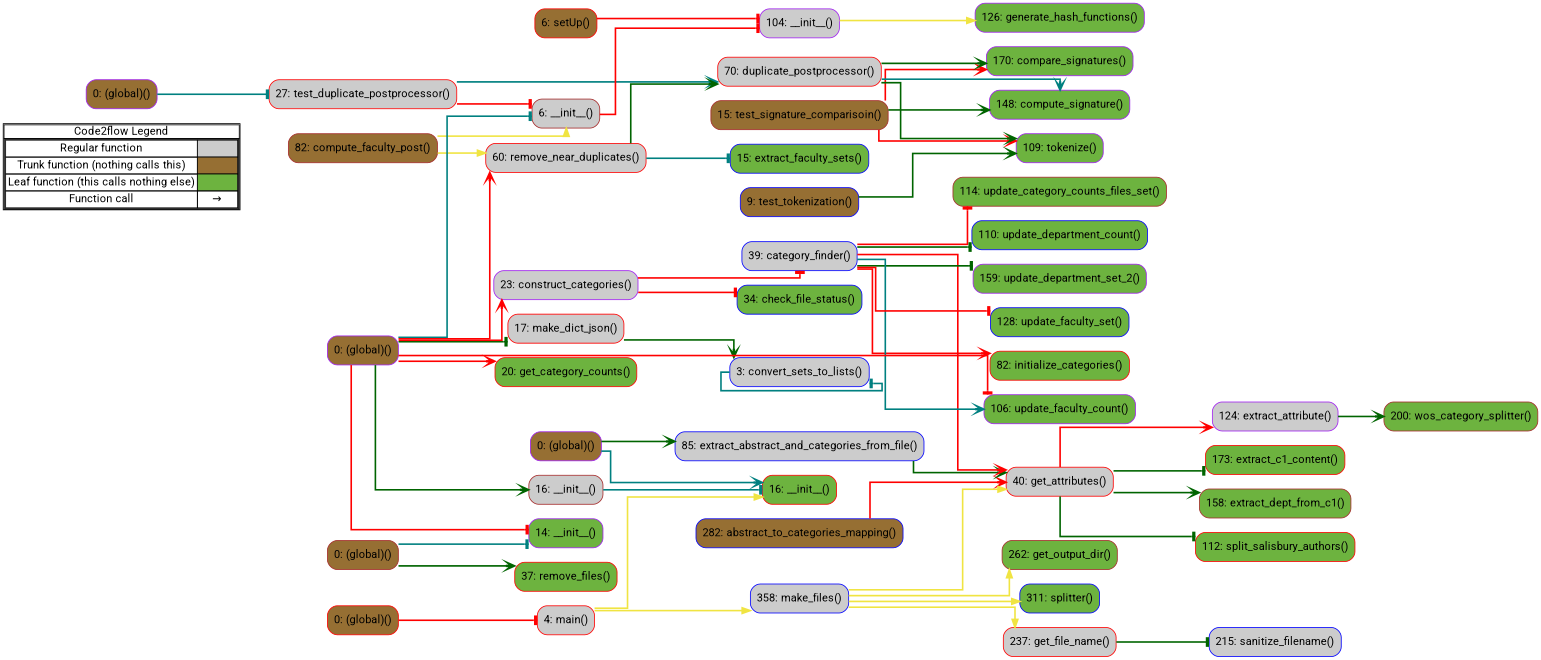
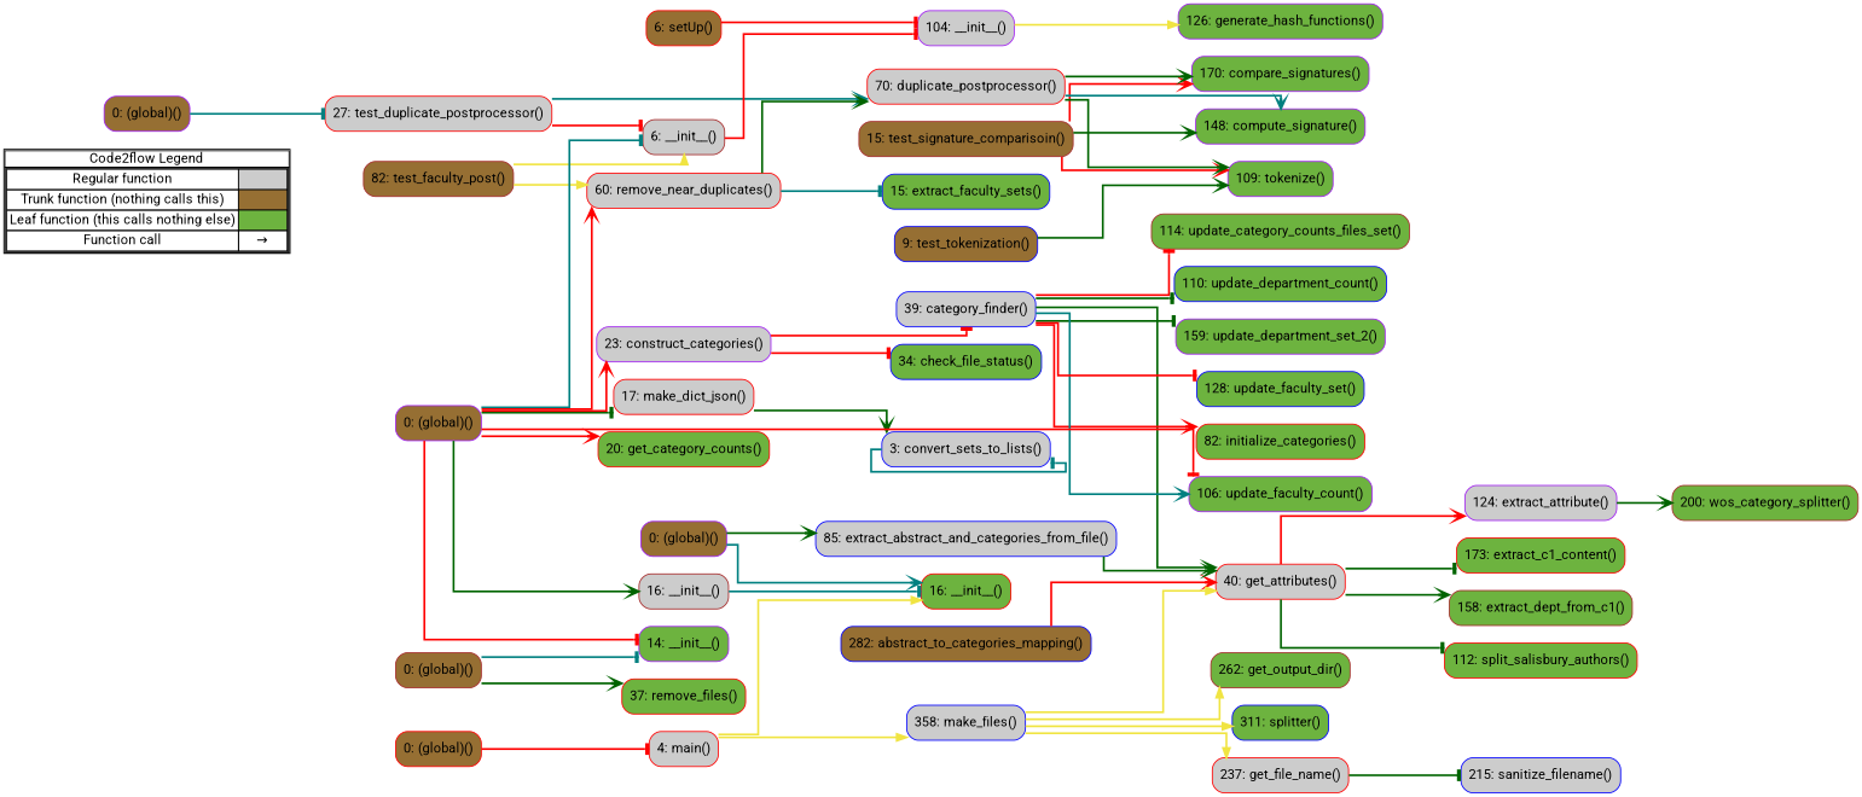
  digraph {
    concentrate=true
    fontname=Roboto
    rankdir=LR
    splines=ortho
    node [fontname=Roboto shape=rect color=red fillcolor="#6db33f" style="rounded,filled"]
    edge [arrowhead=vee color=red fontname=Roboto penwidth=2]
    n1 [label=<         <table cellspacing="0" cellpadding="0" border="1"><tr><td>Code2flow Legend</td></tr><tr><td>         <table cellspacing="0">         <tr><td>Regular function</td><td width="50px" bgcolor='#cccccc'></td></tr>         <tr><td>Trunk function (nothing calls this)</td><td bgcolor='#966F33'></td></tr>         <tr><td>Leaf function (this calls nothing else)</td><td bgcolor='#6db33f'></td></tr>         <tr><td>Function call</td><td><font color='black'>&#8594;</font></td></tr>         </table></td></tr></table>         > margin=0 shape=none color="" fillcolor="" style=""]
    n2 [fillcolor="#966F33" label="6: setUp()"]
    n3 [color=brown fillcolor="#966F33" label="15: test_signature_comparisoin()"]
    n4 [color=blue fillcolor="#966F33" label="9: test_tokenization()"]
    n5 [color=purple fillcolor="#966F33" label="0: (global)()"]
    n6 [fillcolor="#cccccc" label="27: test_duplicate_postprocessor()"]
-   n7 [color=brown fillcolor="#966F33" label="82: compute_faculty_post()"]
+   n7 [color=brown fillcolor="#966F33" label="82: test_faculty_post()"]
    n8 [color=brown fillcolor="#cccccc" label="6: __init__()"]
    n9 [fillcolor="#cccccc" label="70: duplicate_postprocessor()"]
    n10 [color=blue label="15: extract_faculty_sets()"]
    n11 [fillcolor="#cccccc" label="60: remove_near_duplicates()"]
    n12 [color=purple fillcolor="#cccccc" label="104: __init__()"]
    n13 [color=purple label="170: compare_signatures()"]
    n14 [color=purple label="148: compute_signature()"]
    n15 [color=purple label="126: generate_hash_functions()"]
    n16 [color=purple label="109: tokenize()"]
    n17 [color=purple label="14: __init__()"]
    n18 [fillcolor="#cccccc" label="17: make_dict_json()"]
    n19 [label="37: remove_files()"]
    n20 [color=brown fillcolor="#966F33" label="0: (global)()"]
    n21 [color=blue fillcolor="#cccccc" label="3: convert_sets_to_lists()"]
    n22 [fillcolor="#966F33" label="0: (global)()"]
    n23 [fillcolor="#cccccc" label="4: main()"]
    n24 [label="16: __init__()"]
    n25 [color=blue fillcolor="#966F33" label="282: abstract_to_categories_mapping()"]
    n26 [color=blue fillcolor="#cccccc" label="85: extract_abstract_and_categories_from_file()"]
    n27 [color=purple fillcolor="#cccccc" label="124: extract_attribute()"]
    n28 [label="173: extract_c1_content()"]
    n29 [color=brown label="158: extract_dept_from_c1()"]
    n30 [fillcolor="#cccccc" label="40: get_attributes()"]
    n31 [fillcolor="#cccccc" label="237: get_file_name()"]
    n32 [color=brown label="262: get_output_dir()"]
    n33 [color=blue fillcolor="#cccccc" label="358: make_files()"]
    n34 [color=blue fillcolor="#cccccc" label="215: sanitize_filename()"]
    n35 [label="112: split_salisbury_authors()"]
    n36 [color=blue label="311: splitter()"]
    n37 [color=brown label="200: wos_category_splitter()"]
    n38 [color=purple fillcolor="#966F33" label="0: (global)()"]
    n39 [color=brown fillcolor="#cccccc" label="16: __init__()"]
    n40 [color=blue fillcolor="#cccccc" label="39: category_finder()"]
    n41 [color=blue label="34: check_file_status()"]
    n42 [color=purple fillcolor="#cccccc" label="23: construct_categories()"]
    n43 [label="20: get_category_counts()"]
    n44 [label="82: initialize_categories()"]
    n45 [color=brown label="114: update_category_counts_files_set()"]
    n46 [color=blue label="110: update_department_count()"]
    n47 [color=purple label="159: update_department_set_2()"]
    n48 [color=purple label="106: update_faculty_count()"]
    n49 [color=blue label="128: update_faculty_set()"]
    n50 [color=purple fillcolor="#966F33" label="0: (global)()"]
    subgraph sub_1 {
      label=legend
      rank=min
      n1
    }
    subgraph sub_2 {
      label="File: UnitTesting"
      style=dotted
      n5
      n6
      n7
      subgraph sub_3 {
        label="Class: TestMinHashUtility"
        style=dotted
        n2
        n3
        n4
      }
    }
    subgraph sub_4 {
      label="File: faculty_set_postprocessor"
      style=dotted
      subgraph sub_5 {
        label="Class: FacultyPostprocessor"
        style=dotted
        n8
        n9
        n10
        n11
      }
      subgraph sub_6 {
        label="Class: MinHashUtility"
        style=dotted
        n12
        n13
        n14
        n15
        n16
      }
    }
    subgraph sub_7 {
      label="File: json_transformer"
      style=dotted
      n20
      n21
      subgraph sub_8 {
        label="Class: JsonTransformer"
        style=dotted
        n17
        n18
        n19
      }
    }
    subgraph sub_9 {
      label="File: main"
      style=dotted
      n22
      n23
    }
    subgraph sub_10 {
      label="File: utilities"
      style=dotted
      n38
      subgraph sub_11 {
        label="Class: Utilities"
        style=dotted
        n24
        n25
        n26
        n27
        n28
        n29
        n30
        n31
        n32
        n33
        n34
        n35
        n36
        n37
      }
    }
    subgraph sub_12 {
      label="File: wos_classification"
      style=dotted
      n50
      subgraph sub_13 {
        label="Class: WosClassification"
        style=dotted
        n39
        n40
        n41
        n42
        n43
        n44
        n45
        n46
        n47
        n48
        n49
      }
    }
    n2 -> n12 [arrowhead=tee]
    n3 -> n13
    n3 -> n14 [color=darkgreen]
    n3 -> n14 [color="#D55E00" arrowhead=""]
    n3 -> n16
    n3 -> n16 [color="#D55E00" arrowhead=""]
    n4 -> n16 [color=darkgreen]
    n5 -> n6 [arrowhead=tee color=teal]
    n6 -> n8 [arrowhead=tee]
    n6 -> n9 [color=teal]
    n7 -> n8 [color="#F0E442" arrowhead=""]
    n7 -> n11 [color="#F0E442" arrowhead=""]
    n8 -> n12 [arrowhead=tee]
    n9 -> n13 [color=darkgreen]
    n9 -> n14 [color=teal]
    n9 -> n16 [color=darkgreen]
    n11 -> n9 [color=darkgreen]
    n11 -> n10 [arrowhead=tee color=teal]
    n12 -> n15 [color="#F0E442" arrowhead=""]
    n18 -> n21 [color=darkgreen]
    n20 -> n17 [arrowhead=tee color=teal]
    n20 -> n19 [color=darkgreen]
    n21 -> n21 [arrowhead=tee color=teal]
    n21 -> n21 [color="#009E73" arrowhead=""]
    n22 -> n23 [arrowhead=tee]
    n23 -> n24 [color="#F0E442" arrowhead=""]
    n23 -> n33 [color="#F0E442" arrowhead=""]
    n25 -> n30
    n26 -> n30 [color=darkgreen]
    n27 -> n37 [color=darkgreen]
    n30 -> n27
    n30 -> n28 [arrowhead=tee color=darkgreen]
    n30 -> n29 [color=darkgreen]
    n30 -> n35 [arrowhead=tee color=darkgreen]
    n31 -> n34 [arrowhead=tee color=darkgreen]
    n31 -> n34 [color="#CC79A7" arrowhead=""]
    n33 -> n30 [color="#F0E442" arrowhead=""]
    n33 -> n31 [color="#F0E442" arrowhead=""]
    n33 -> n32 [color="#F0E442" arrowhead=""]
    n33 -> n36 [color="#F0E442" arrowhead=""]
    n38 -> n24 [color=teal]
    n38 -> n26 [color=darkgreen]
    n39 -> n24 [arrowhead=tee color=teal]
-   n40 -> n30
+   n40 -> n30 [color=darkgreen]
    n40 -> n44
    n40 -> n45 [arrowhead=tee]
    n40 -> n46 [arrowhead=tee color=darkgreen]
    n40 -> n47 [arrowhead=tee color=darkgreen]
    n40 -> n48 [color=teal]
    n40 -> n49 [arrowhead=tee]
    n42 -> n40 [arrowhead=tee]
    n42 -> n41 [arrowhead=tee]
    n50 -> n8 [arrowhead=tee color=teal]
    n50 -> n11
    n50 -> n17 [arrowhead=tee]
    n50 -> n18 [arrowhead=tee color=darkgreen]
    n50 -> n39 [color=darkgreen]
    n50 -> n42
    n50 -> n43
    n50 -> n48 [arrowhead=tee]
  }
